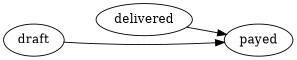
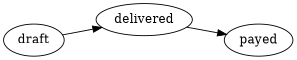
  digraph {
    rankdir=LR
    draft
    delivered
    payed
-   draft -> payed
+   draft -> delivered
    delivered -> payed
  }
